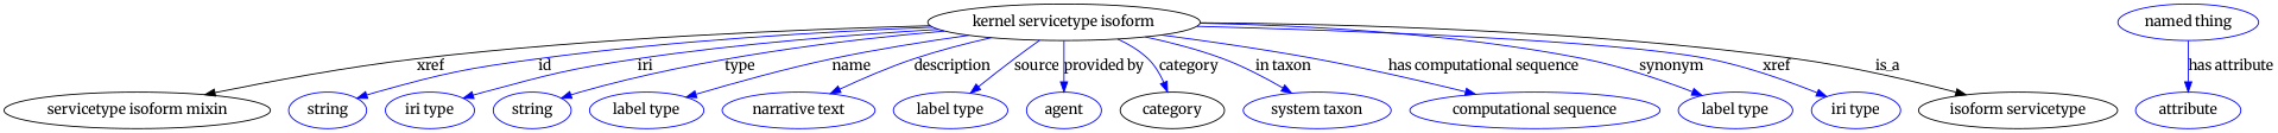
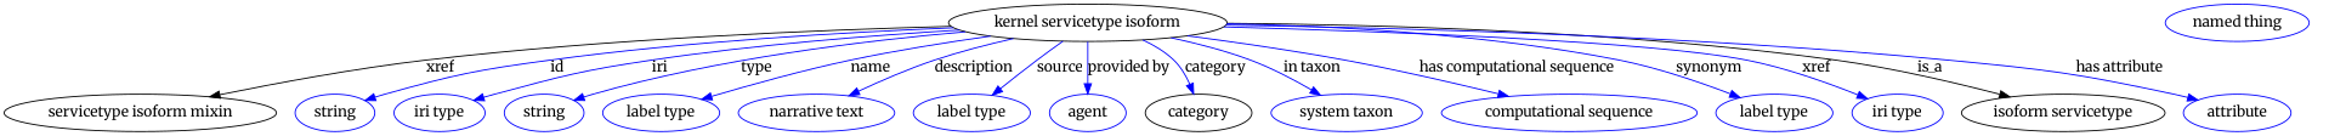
  digraph {
    fontname=Merriweather
    node [fontname=Merriweather color=blue]
    edge [fontname=Merriweather color=blue style=solid]
    n1 [height=0.5 label="kernel servicetype isoform" width=3.7372 color=""]
    n2 [height=0.5 label="isoform servicetype" width=2.69 color=""]
    "servicetype isoform mixin" [height=0.5 width=3.6469 color=""]
    n4 [height=0.5 label=string width=1.0652]
    n5 [height=0.5 label="iri type" width=1.2277]
    n6 [height=0.5 label=string width=1.0652]
    n7 [height=0.5 label="label type" width=1.5707]
    n8 [height=0.5 label="narrative text" width=2.0943]
    n9 [height=0.5 label="label type" width=1.5707]
    n10 [height=0.5 label=agent width=1.0291]
    n11 [height=0.5 label=attribute width=1.4443]
    category [height=0.5 width=1.4263 color=""]
    n13 [height=0.5 label="system taxon" width=2.022]
    n14 [height=0.5 label="computational sequence" width=3.4303]
    n15 [height=0.5 label="label type" width=1.5707]
    n16 [height=0.5 label="iri type" width=1.2277]
    n17 [height=0.5 label="named thing" width=1.9318]
    n1 -> n2 [label=is_a color="" style=""]
    n1 -> "servicetype isoform mixin" [label=xref color="" style=""]
    n1 -> n4 [label=id]
    n1 -> n5 [label=iri]
    n1 -> n6 [label=type]
    n1 -> n7 [label=name]
    n1 -> n8 [label=description]
    n1 -> n9 [label=source]
    n1 -> n10 [label="provided by"]
-   n17 -> n11 [label="has attribute"]
+   n1 -> n11 [label="has attribute"]
    n1 -> category [label=category]
    n1 -> n13 [label="in taxon"]
    n1 -> n14 [label="has computational sequence"]
    n1 -> n15 [label=synonym]
    n1 -> n16 [label=xref]
  }
